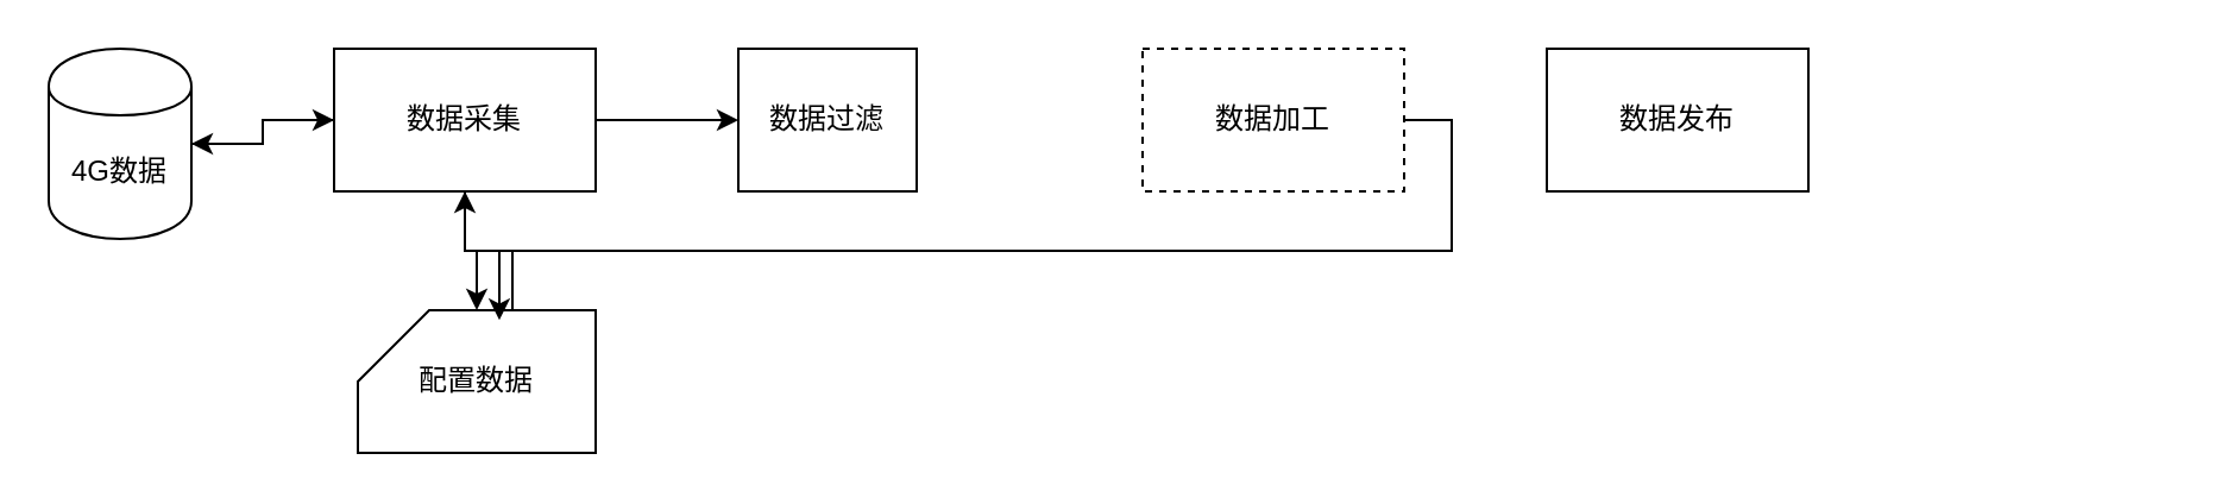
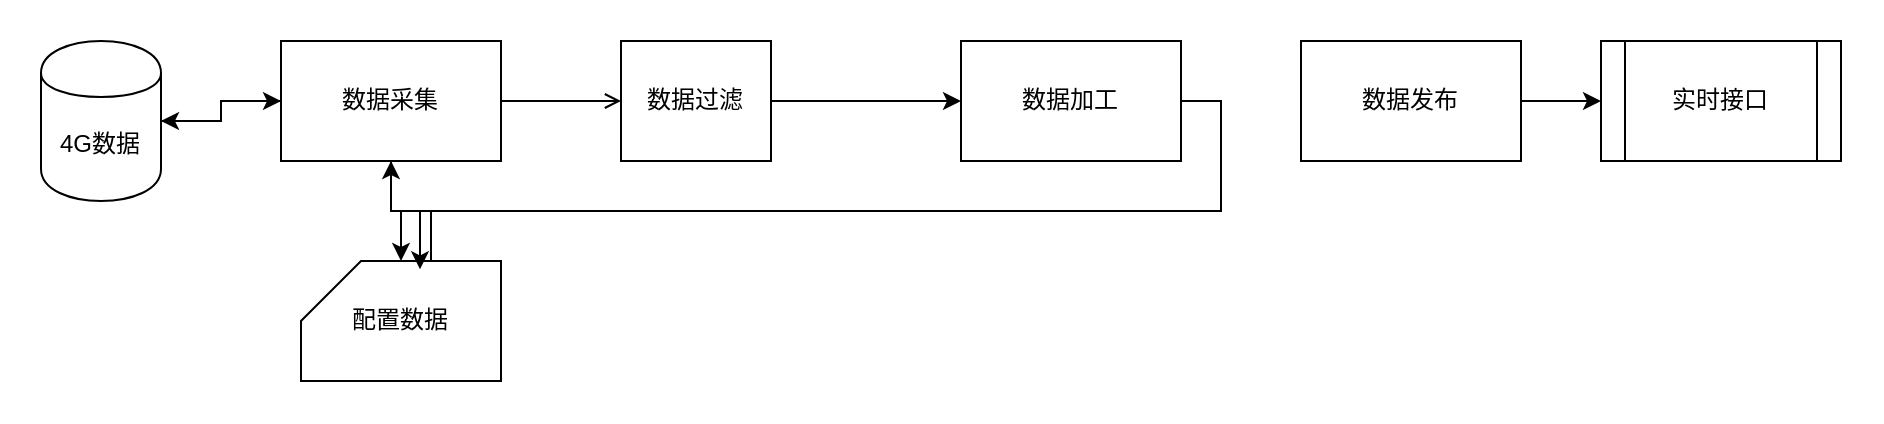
  <mxCell id="0" />
  <mxCell id="1" parent="0" />
  <mxCell id="2" style="edgeStyle=orthogonalEdgeStyle;rounded=0;orthogonalLoop=1;jettySize=auto;html=1;exitX=0;exitY=0;exitDx=65;exitDy=0;exitPerimeter=0;entryX=0.5;entryY=1;entryDx=0;entryDy=0;" edge="1" parent="1" source="3" target="9"><mxGeometry relative="1" as="geometry" /></mxCell>
  <mxCell id="3" value="配置数据" style="shape=card;whiteSpace=wrap;html=1;" vertex="1" parent="1"><mxGeometry x="150" y="130" width="100" height="60" as="geometry" /></mxCell>
  <mxCell id="4" style="edgeStyle=orthogonalEdgeStyle;rounded=0;orthogonalLoop=1;jettySize=auto;html=1;exitX=1;exitY=0.5;exitDx=0;exitDy=0;entryX=0;entryY=0.5;entryDx=0;entryDy=0;" edge="1" parent="1" source="5" target="9"><mxGeometry relative="1" as="geometry" /></mxCell>
  <mxCell id="5" value="4G数据" style="shape=cylinder;whiteSpace=wrap;html=1;boundedLbl=1;backgroundOutline=1;" vertex="1" parent="1"><mxGeometry x="20" y="20" width="60" height="80" as="geometry" /></mxCell>
  <mxCell id="6" style="edgeStyle=orthogonalEdgeStyle;rounded=0;orthogonalLoop=1;jettySize=auto;html=1;exitX=0.5;exitY=1;exitDx=0;exitDy=0;entryX=0.595;entryY=0.069;entryDx=0;entryDy=0;entryPerimeter=0;" edge="1" parent="1" source="9" target="3"><mxGeometry relative="1" as="geometry" /></mxCell>
  <mxCell id="7" style="edgeStyle=orthogonalEdgeStyle;rounded=0;orthogonalLoop=1;jettySize=auto;html=1;exitX=0;exitY=0.5;exitDx=0;exitDy=0;" edge="1" parent="1" source="9" target="5"><mxGeometry relative="1" as="geometry" /></mxCell>
- <mxCell id="8" style="edgeStyle=orthogonalEdgeStyle;rounded=0;orthogonalLoop=1;jettySize=auto;html=1;exitX=1;exitY=0.5;exitDx=0;exitDy=0;" edge="1" parent="1" source="9" target="11"><mxGeometry relative="1" as="geometry" /></mxCell>
+ <mxCell id="8" style="edgeStyle=orthogonalEdgeStyle;rounded=0;orthogonalLoop=1;jettySize=auto;html=1;exitX=1;exitY=0.5;exitDx=0;exitDy=0;endArrow=open;" edge="1" parent="1" source="9" target="11"><mxGeometry relative="1" as="geometry" /></mxCell>
  <mxCell id="9" value="数据采集" style="rounded=0;whiteSpace=wrap;html=1;" vertex="1" parent="1"><mxGeometry x="140" y="20" width="110" height="60" as="geometry" /></mxCell>
+ <mxCell id="10" style="edgeStyle=orthogonalEdgeStyle;rounded=0;orthogonalLoop=1;jettySize=auto;html=1;exitX=1;exitY=0.5;exitDx=0;exitDy=0;entryX=0;entryY=0.5;entryDx=0;entryDy=0;" edge="1" parent="1" source="11" target="13"><mxGeometry relative="1" as="geometry" /></mxCell>
  <mxCell id="11" value="数据过滤" style="rounded=0;whiteSpace=wrap;html=1;" vertex="1" parent="1"><mxGeometry x="310" y="20" width="75" height="60" as="geometry" /></mxCell>
  <mxCell id="12" style="edgeStyle=orthogonalEdgeStyle;rounded=0;orthogonalLoop=1;jettySize=auto;html=1;exitX=1;exitY=0.5;exitDx=0;exitDy=0;" edge="1" parent="1" source="13" target="3"><mxGeometry relative="1" as="geometry" /></mxCell>
- <mxCell id="13" value="数据加工" style="rounded=0;whiteSpace=wrap;html=1;dashed=1;" vertex="1" parent="1"><mxGeometry x="480" y="20" width="110" height="60" as="geometry" /></mxCell>
+ <mxCell id="13" value="数据加工" style="rounded=0;whiteSpace=wrap;html=1;" vertex="1" parent="1"><mxGeometry x="480" y="20" width="110" height="60" as="geometry" /></mxCell>
+ <mxCell id="14" style="edgeStyle=orthogonalEdgeStyle;rounded=0;orthogonalLoop=1;jettySize=auto;html=1;exitX=1;exitY=0.5;exitDx=0;exitDy=0;" edge="1" parent="1" source="15" target="16"><mxGeometry relative="1" as="geometry" /></mxCell>
  <mxCell id="15" value="数据发布" style="rounded=0;whiteSpace=wrap;html=1;" vertex="1" parent="1"><mxGeometry x="650" y="20" width="110" height="60" as="geometry" /></mxCell>
+ <mxCell id="16" value="实时接口" style="shape=process;whiteSpace=wrap;html=1;backgroundOutline=1;" vertex="1" parent="1"><mxGeometry x="800" y="20" width="120" height="60" as="geometry" /></mxCell>
